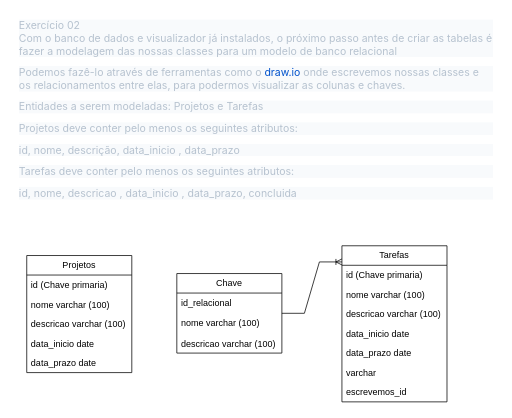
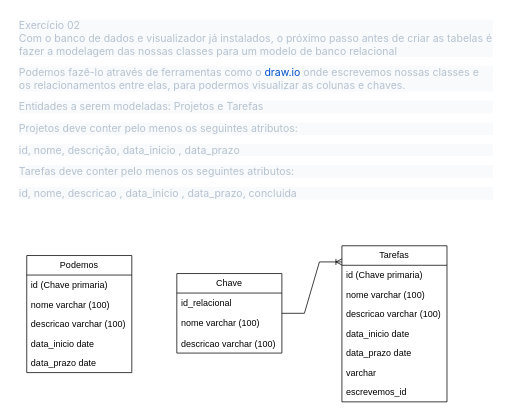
  <mxCell id="0" />
  <mxCell id="1" parent="0" />
- <mxCell id="2" value="Projetos" style="swimlane;fontStyle=0;childLayout=stackLayout;horizontal=1;startSize=26;fillColor=none;horizontalStack=0;resizeParent=1;resizeParentMax=0;resizeLast=0;collapsible=1;marginBottom=0;whiteSpace=wrap;html=1;" parent="1" vertex="1"><mxGeometry x="35" y="340" width="140" height="156" as="geometry" /></mxCell>
+ <mxCell id="2" value="Podemos" style="swimlane;fontStyle=0;childLayout=stackLayout;horizontal=1;startSize=26;fillColor=none;horizontalStack=0;resizeParent=1;resizeParentMax=0;resizeLast=0;collapsible=1;marginBottom=0;whiteSpace=wrap;html=1;" parent="1" vertex="1"><mxGeometry x="35" y="340" width="140" height="156" as="geometry" /></mxCell>
  <mxCell id="3" value="id (Chave primaria)" style="text;strokeColor=none;fillColor=none;align=left;verticalAlign=top;spacingLeft=4;spacingRight=4;overflow=hidden;rotatable=0;points=[[0,0.5],[1,0.5]];portConstraint=eastwest;whiteSpace=wrap;html=1;" parent="2" vertex="1"><mxGeometry y="26" width="140" height="26" as="geometry" /></mxCell>
  <mxCell id="4" value="nome varchar (100)" style="text;strokeColor=none;fillColor=none;align=left;verticalAlign=top;spacingLeft=4;spacingRight=4;overflow=hidden;rotatable=0;points=[[0,0.5],[1,0.5]];portConstraint=eastwest;whiteSpace=wrap;html=1;" parent="2" vertex="1"><mxGeometry y="52" width="140" height="26" as="geometry" /></mxCell>
  <mxCell id="5" value="descricao varchar (100)" style="text;strokeColor=none;fillColor=none;align=left;verticalAlign=top;spacingLeft=4;spacingRight=4;overflow=hidden;rotatable=0;points=[[0,0.5],[1,0.5]];portConstraint=eastwest;whiteSpace=wrap;html=1;" parent="2" vertex="1"><mxGeometry y="78" width="140" height="26" as="geometry" /></mxCell>
  <mxCell id="6" value="data_inicio date" style="text;strokeColor=none;fillColor=none;align=left;verticalAlign=top;spacingLeft=4;spacingRight=4;overflow=hidden;rotatable=0;points=[[0,0.5],[1,0.5]];portConstraint=eastwest;whiteSpace=wrap;html=1;" parent="2" vertex="1"><mxGeometry y="104" width="140" height="26" as="geometry" /></mxCell>
  <mxCell id="7" value="data_prazo date" style="text;strokeColor=none;fillColor=none;align=left;verticalAlign=top;spacingLeft=4;spacingRight=4;overflow=hidden;rotatable=0;points=[[0,0.5],[1,0.5]];portConstraint=eastwest;whiteSpace=wrap;html=1;" parent="2" vertex="1"><mxGeometry y="130" width="140" height="26" as="geometry" /></mxCell>
  <mxCell id="8" value="&lt;h1&gt;&lt;p style=&quot;margin: 0px; color: rgb(182, 194, 207); font-family: -apple-system, BlinkMacSystemFont, &amp;quot;Segoe UI&amp;quot;, Roboto, &amp;quot;Noto Sans&amp;quot;, Ubuntu, &amp;quot;Droid Sans&amp;quot;, &amp;quot;Helvetica Neue&amp;quot;, sans-serif; font-size: 14px; font-weight: 400; background-color: rgba(161, 189, 217, 0.08);&quot; dir=&quot;auto&quot;&gt;Exercício 02&lt;/p&gt;&lt;p style=&quot;margin: 0px; color: rgb(182, 194, 207); font-family: -apple-system, BlinkMacSystemFont, &amp;quot;Segoe UI&amp;quot;, Roboto, &amp;quot;Noto Sans&amp;quot;, Ubuntu, &amp;quot;Droid Sans&amp;quot;, &amp;quot;Helvetica Neue&amp;quot;, sans-serif; font-size: 14px; font-weight: 400; background-color: rgba(161, 189, 217, 0.08);&quot; dir=&quot;auto&quot;&gt;Com o banco de dados e visualizador já instalados, o próximo passo antes de criar as tabelas é fazer a modelagem das nossas classes para um modelo de banco relacional&lt;/p&gt;&lt;p style=&quot;margin: 12px 0px 0px; color: rgb(182, 194, 207); font-family: -apple-system, BlinkMacSystemFont, &amp;quot;Segoe UI&amp;quot;, Roboto, &amp;quot;Noto Sans&amp;quot;, Ubuntu, &amp;quot;Droid Sans&amp;quot;, &amp;quot;Helvetica Neue&amp;quot;, sans-serif; font-size: 14px; font-weight: 400; background-color: rgba(161, 189, 217, 0.08);&quot; dir=&quot;auto&quot;&gt;Podemos fazê-lo através de ferramentas como o&amp;nbsp;&lt;a style=&quot;background-color: initial; color: var(--ds-link,#0052cc); text-decoration-line: none;&quot; rel=&quot;noreferrer ugc nofollow&quot; target=&quot;_blank&quot; title=&quot;‌&quot; href=&quot;http://draw.io/&quot;&gt;draw.io&lt;/a&gt;&amp;nbsp;onde escrevemos nossas classes e os relacionamentos entre elas, para podermos visualizar as colunas e chaves.&lt;/p&gt;&lt;p style=&quot;margin: 12px 0px 0px; color: rgb(182, 194, 207); font-family: -apple-system, BlinkMacSystemFont, &amp;quot;Segoe UI&amp;quot;, Roboto, &amp;quot;Noto Sans&amp;quot;, Ubuntu, &amp;quot;Droid Sans&amp;quot;, &amp;quot;Helvetica Neue&amp;quot;, sans-serif; font-size: 14px; font-weight: 400; background-color: rgba(161, 189, 217, 0.08);&quot; dir=&quot;auto&quot;&gt;Entidades a serem modeladas: Projetos e Tarefas&lt;/p&gt;&lt;p style=&quot;margin: 12px 0px 0px; color: rgb(182, 194, 207); font-family: -apple-system, BlinkMacSystemFont, &amp;quot;Segoe UI&amp;quot;, Roboto, &amp;quot;Noto Sans&amp;quot;, Ubuntu, &amp;quot;Droid Sans&amp;quot;, &amp;quot;Helvetica Neue&amp;quot;, sans-serif; font-size: 14px; font-weight: 400; background-color: rgba(161, 189, 217, 0.08);&quot; dir=&quot;auto&quot;&gt;Projetos deve conter pelo menos os seguintes atributos:&lt;/p&gt;&lt;p style=&quot;margin: 12px 0px 0px; color: rgb(182, 194, 207); font-family: -apple-system, BlinkMacSystemFont, &amp;quot;Segoe UI&amp;quot;, Roboto, &amp;quot;Noto Sans&amp;quot;, Ubuntu, &amp;quot;Droid Sans&amp;quot;, &amp;quot;Helvetica Neue&amp;quot;, sans-serif; font-size: 14px; font-weight: 400; background-color: rgba(161, 189, 217, 0.08);&quot; dir=&quot;auto&quot;&gt;id, nome, descrição, data_inicio , data_prazo&lt;/p&gt;&lt;p style=&quot;margin: 12px 0px 0px; color: rgb(182, 194, 207); font-family: -apple-system, BlinkMacSystemFont, &amp;quot;Segoe UI&amp;quot;, Roboto, &amp;quot;Noto Sans&amp;quot;, Ubuntu, &amp;quot;Droid Sans&amp;quot;, &amp;quot;Helvetica Neue&amp;quot;, sans-serif; font-size: 14px; font-weight: 400; background-color: rgba(161, 189, 217, 0.08);&quot; dir=&quot;auto&quot;&gt;Tarefas deve conter pelo menos os seguintes atributos:&lt;/p&gt;&lt;p style=&quot;margin: 12px 0px 0px; color: rgb(182, 194, 207); font-family: -apple-system, BlinkMacSystemFont, &amp;quot;Segoe UI&amp;quot;, Roboto, &amp;quot;Noto Sans&amp;quot;, Ubuntu, &amp;quot;Droid Sans&amp;quot;, &amp;quot;Helvetica Neue&amp;quot;, sans-serif; font-size: 14px; font-weight: 400; background-color: rgba(161, 189, 217, 0.08);&quot; dir=&quot;auto&quot;&gt;id, nome, descricao , data_inicio , data_prazo, concluida&lt;/p&gt;&lt;/h1&gt;" style="text;html=1;strokeColor=none;fillColor=none;spacing=5;spacingTop=-20;whiteSpace=wrap;overflow=hidden;rounded=0;" parent="1" vertex="1"><mxGeometry x="20" y="20" width="640" height="250" as="geometry" /></mxCell>
  <mxCell id="9" value="Tarefas" style="swimlane;fontStyle=0;childLayout=stackLayout;horizontal=1;startSize=26;fillColor=none;horizontalStack=0;resizeParent=1;resizeParentMax=0;resizeLast=0;collapsible=1;marginBottom=0;whiteSpace=wrap;html=1;" parent="1" vertex="1"><mxGeometry x="455" y="327" width="140" height="208" as="geometry" /></mxCell>
  <mxCell id="10" value="id (Chave primaria)" style="text;strokeColor=none;fillColor=none;align=left;verticalAlign=top;spacingLeft=4;spacingRight=4;overflow=hidden;rotatable=0;points=[[0,0.5],[1,0.5]];portConstraint=eastwest;whiteSpace=wrap;html=1;" parent="9" vertex="1"><mxGeometry y="26" width="140" height="26" as="geometry" /></mxCell>
  <mxCell id="11" value="nome varchar (100)" style="text;strokeColor=none;fillColor=none;align=left;verticalAlign=top;spacingLeft=4;spacingRight=4;overflow=hidden;rotatable=0;points=[[0,0.5],[1,0.5]];portConstraint=eastwest;whiteSpace=wrap;html=1;" parent="9" vertex="1"><mxGeometry y="52" width="140" height="26" as="geometry" /></mxCell>
  <mxCell id="12" value="descricao varchar (100)" style="text;strokeColor=none;fillColor=none;align=left;verticalAlign=top;spacingLeft=4;spacingRight=4;overflow=hidden;rotatable=0;points=[[0,0.5],[1,0.5]];portConstraint=eastwest;whiteSpace=wrap;html=1;" parent="9" vertex="1"><mxGeometry y="78" width="140" height="26" as="geometry" /></mxCell>
  <mxCell id="13" value="data_inicio date" style="text;strokeColor=none;fillColor=none;align=left;verticalAlign=top;spacingLeft=4;spacingRight=4;overflow=hidden;rotatable=0;points=[[0,0.5],[1,0.5]];portConstraint=eastwest;whiteSpace=wrap;html=1;" parent="9" vertex="1"><mxGeometry y="104" width="140" height="26" as="geometry" /></mxCell>
  <mxCell id="14" value="data_prazo date" style="text;strokeColor=none;fillColor=none;align=left;verticalAlign=top;spacingLeft=4;spacingRight=4;overflow=hidden;rotatable=0;points=[[0,0.5],[1,0.5]];portConstraint=eastwest;whiteSpace=wrap;html=1;" parent="9" vertex="1"><mxGeometry y="130" width="140" height="26" as="geometry" /></mxCell>
  <mxCell id="15" value="varchar" style="text;strokeColor=none;fillColor=none;align=left;verticalAlign=top;spacingLeft=4;spacingRight=4;overflow=hidden;rotatable=0;points=[[0,0.5],[1,0.5]];portConstraint=eastwest;whiteSpace=wrap;html=1;" vertex="1" parent="9"><mxGeometry y="156" width="140" height="26" as="geometry" /></mxCell>
  <mxCell id="16" value="escrevemos_id" style="text;strokeColor=none;fillColor=none;align=left;verticalAlign=top;spacingLeft=4;spacingRight=4;overflow=hidden;rotatable=0;points=[[0,0.5],[1,0.5]];portConstraint=eastwest;whiteSpace=wrap;html=1;" parent="9" vertex="1"><mxGeometry y="182" width="140" height="26" as="geometry" /></mxCell>
  <mxCell id="17" value="Chave" style="swimlane;fontStyle=0;childLayout=stackLayout;horizontal=1;startSize=26;fillColor=none;horizontalStack=0;resizeParent=1;resizeParentMax=0;resizeLast=0;collapsible=1;marginBottom=0;whiteSpace=wrap;html=1;" vertex="1" parent="1"><mxGeometry x="235" y="364" width="140" height="106" as="geometry" /></mxCell>
  <mxCell id="18" value="id_relacional" style="text;strokeColor=none;fillColor=none;align=left;verticalAlign=top;spacingLeft=4;spacingRight=4;overflow=hidden;rotatable=0;points=[[0,0.5],[1,0.5]];portConstraint=eastwest;whiteSpace=wrap;html=1;" vertex="1" parent="17"><mxGeometry y="26" width="140" height="26" as="geometry" /></mxCell>
  <mxCell id="19" value="nome varchar (100)" style="text;strokeColor=none;fillColor=none;align=left;verticalAlign=top;spacingLeft=4;spacingRight=4;overflow=hidden;rotatable=0;points=[[0,0.5],[1,0.5]];portConstraint=eastwest;whiteSpace=wrap;html=1;" vertex="1" parent="17"><mxGeometry y="52" width="140" height="28" as="geometry" /></mxCell>
  <mxCell id="20" value="descricao varchar (100)" style="text;strokeColor=none;fillColor=none;align=left;verticalAlign=top;spacingLeft=4;spacingRight=4;overflow=hidden;rotatable=0;points=[[0,0.5],[1,0.5]];portConstraint=eastwest;whiteSpace=wrap;html=1;" vertex="1" parent="17"><mxGeometry y="80" width="140" height="26" as="geometry" /></mxCell>
  <mxCell id="21" value="" style="edgeStyle=entityRelationEdgeStyle;fontSize=12;html=1;endArrow=ERoneToMany;rounded=0;entryX=0;entryY=-0.172;entryDx=0;entryDy=0;entryPerimeter=0;" edge="1" parent="1" source="17" target="10"><mxGeometry width="100" height="100" relative="1" as="geometry"><mxPoint x="415" y="570" as="sourcePoint" /><mxPoint x="395" y="400" as="targetPoint" /></mxGeometry></mxCell>
